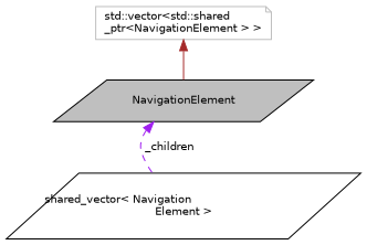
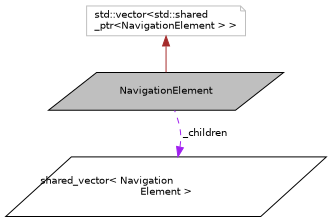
  digraph {
    node [color=black fillcolor=white fontname=Helvetica fontsize=10 shape=parallelogram style=filled]
    edge [dir=back fontname=Helvetica fontsize=10 labelfontname=Helvetica labelfontsize=10]
    n1 [fillcolor=grey75 fontcolor=black height=0.2 label=NavigationElement width=0.4]
    n2 [height=0.2 label="shared_vector\< Navigation\lElement \>" width=0.4]
    n3 [color=grey75 height=0.2 label="std::vector\<std::shared\l_ptr\<NavigationElement \> \>" shape=note width=0.4]
-   n1 -> n2 [color=purple label=" _children" style=dashed]
+   n2 -> n1 [color=purple label=" _children" style=dashed]
    n3 -> n1 [color=brown style=solid]
  }
